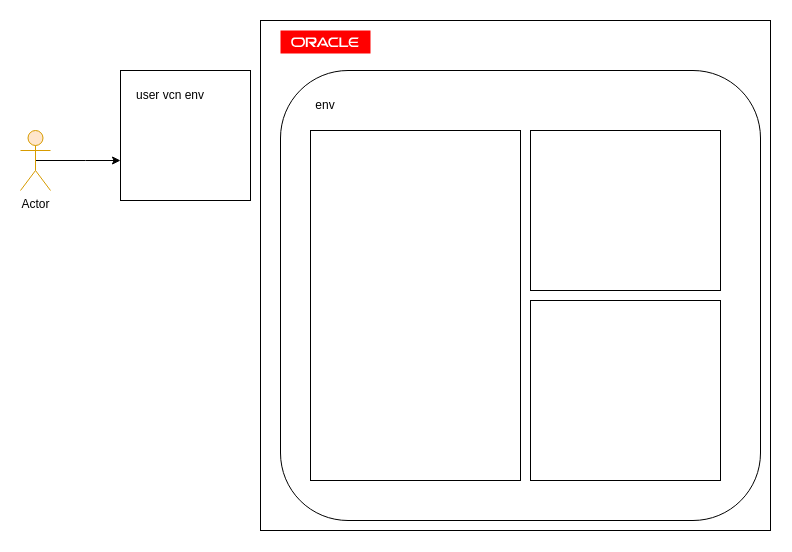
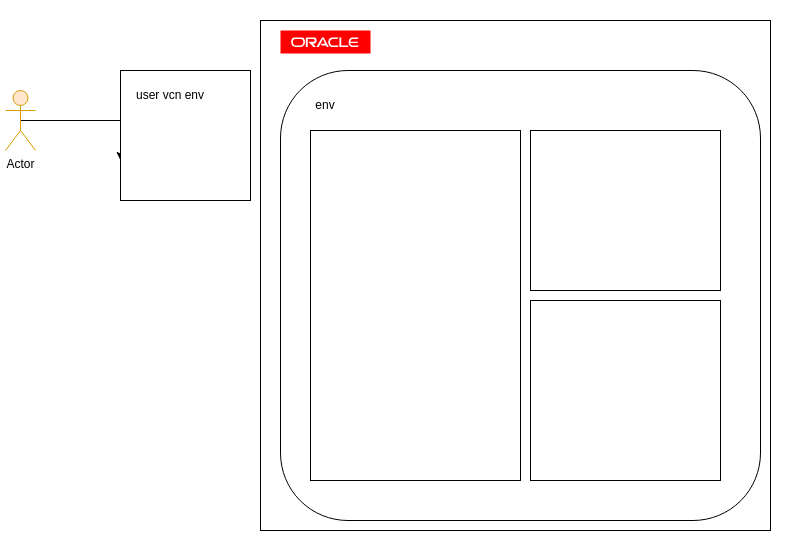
  <mxCell id="0" />
  <mxCell id="1" parent="0" />
  <mxCell id="2" style="edgeStyle=orthogonalEdgeStyle;rounded=0;orthogonalLoop=1;jettySize=auto;html=1;exitX=0.5;exitY=0.5;exitDx=0;exitDy=0;exitPerimeter=0;" edge="1" parent="1" source="3"><mxGeometry relative="1" as="geometry"><mxPoint x="120" y="160" as="targetPoint" /></mxGeometry></mxCell>
- <mxCell id="3" value="Actor" style="shape=umlActor;verticalLabelPosition=bottom;verticalAlign=top;html=1;outlineConnect=0;fillColor=#ffe6cc;strokeColor=#d79b00;" vertex="1" parent="1"><mxGeometry x="20" y="130" width="30" height="60" as="geometry" /></mxCell>
+ <mxCell id="3" value="Actor" style="shape=umlActor;verticalLabelPosition=bottom;verticalAlign=top;html=1;outlineConnect=0;fillColor=#ffe6cc;strokeColor=#d79b00;" vertex="1" parent="1"><mxGeometry x="5" y="90" width="30" height="60" as="geometry" /></mxCell>
  <mxCell id="4" value="" style="whiteSpace=wrap;html=1;aspect=fixed;" vertex="1" parent="1"><mxGeometry x="120" y="70" width="130" height="130" as="geometry" /></mxCell>
  <mxCell id="5" value="user vcn env" style="text;html=1;align=center;verticalAlign=middle;whiteSpace=wrap;rounded=0;" vertex="1" parent="1"><mxGeometry x="120" y="80" width="100" height="30" as="geometry" /></mxCell>
  <mxCell id="6" value="" style="whiteSpace=wrap;html=1;aspect=fixed;" vertex="1" parent="1"><mxGeometry x="260" y="20" width="510" height="510" as="geometry" /></mxCell>
  <mxCell id="7" value="" style="dashed=0;outlineConnect=0;html=1;align=center;labelPosition=center;verticalLabelPosition=bottom;verticalAlign=top;shape=mxgraph.weblogos.oracle;fillColor=#FF0000;strokeColor=none" vertex="1" parent="1"><mxGeometry x="280" y="30" width="90" height="23" as="geometry" /></mxCell>
  <mxCell id="8" value="" style="rounded=1;whiteSpace=wrap;html=1;" vertex="1" parent="1"><mxGeometry x="280" y="70" width="480" height="450" as="geometry" /></mxCell>
  <mxCell id="9" value="env" style="text;html=1;align=center;verticalAlign=middle;whiteSpace=wrap;rounded=0;" vertex="1" parent="1"><mxGeometry x="295" y="90" width="60" height="30" as="geometry" /></mxCell>
  <mxCell id="10" value="" style="rounded=0;whiteSpace=wrap;html=1;" vertex="1" parent="1"><mxGeometry x="310" y="130" width="210" height="350" as="geometry" /></mxCell>
  <mxCell id="11" value="" style="rounded=0;whiteSpace=wrap;html=1;" vertex="1" parent="1"><mxGeometry x="530" y="130" width="190" height="160" as="geometry" /></mxCell>
  <mxCell id="12" value="" style="rounded=0;whiteSpace=wrap;html=1;" vertex="1" parent="1"><mxGeometry x="530" y="300" width="190" height="180" as="geometry" /></mxCell>
